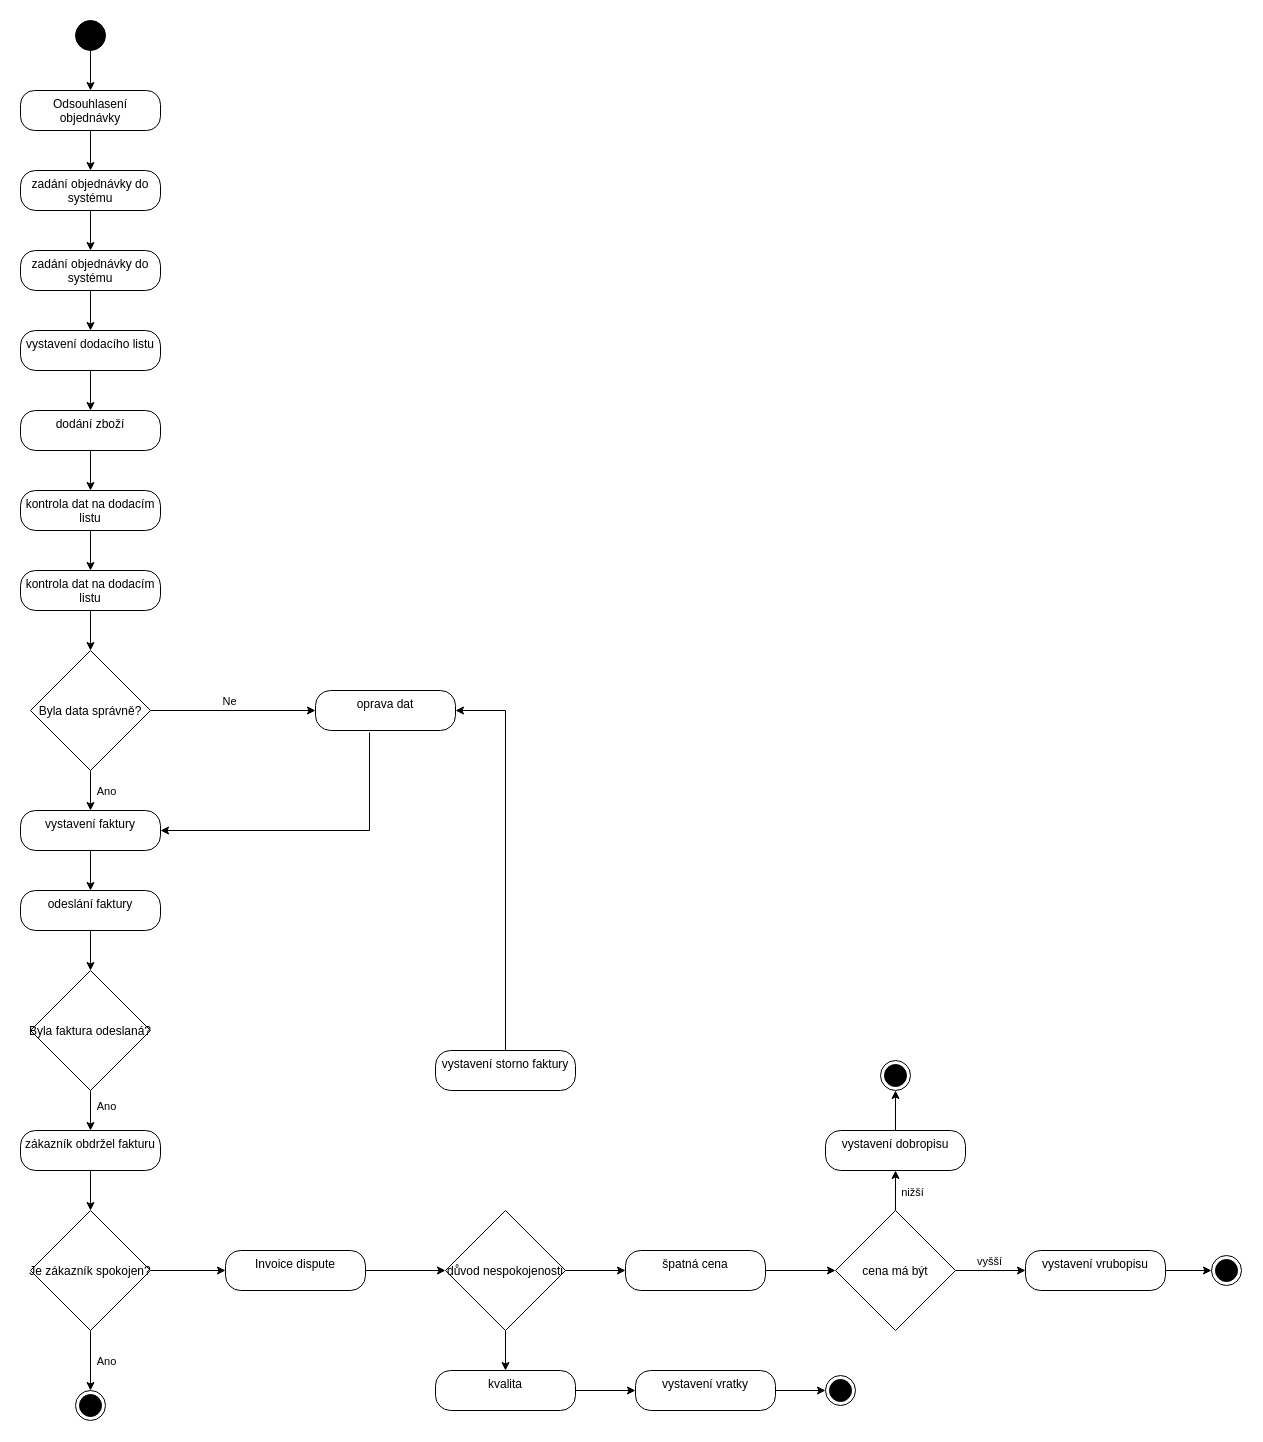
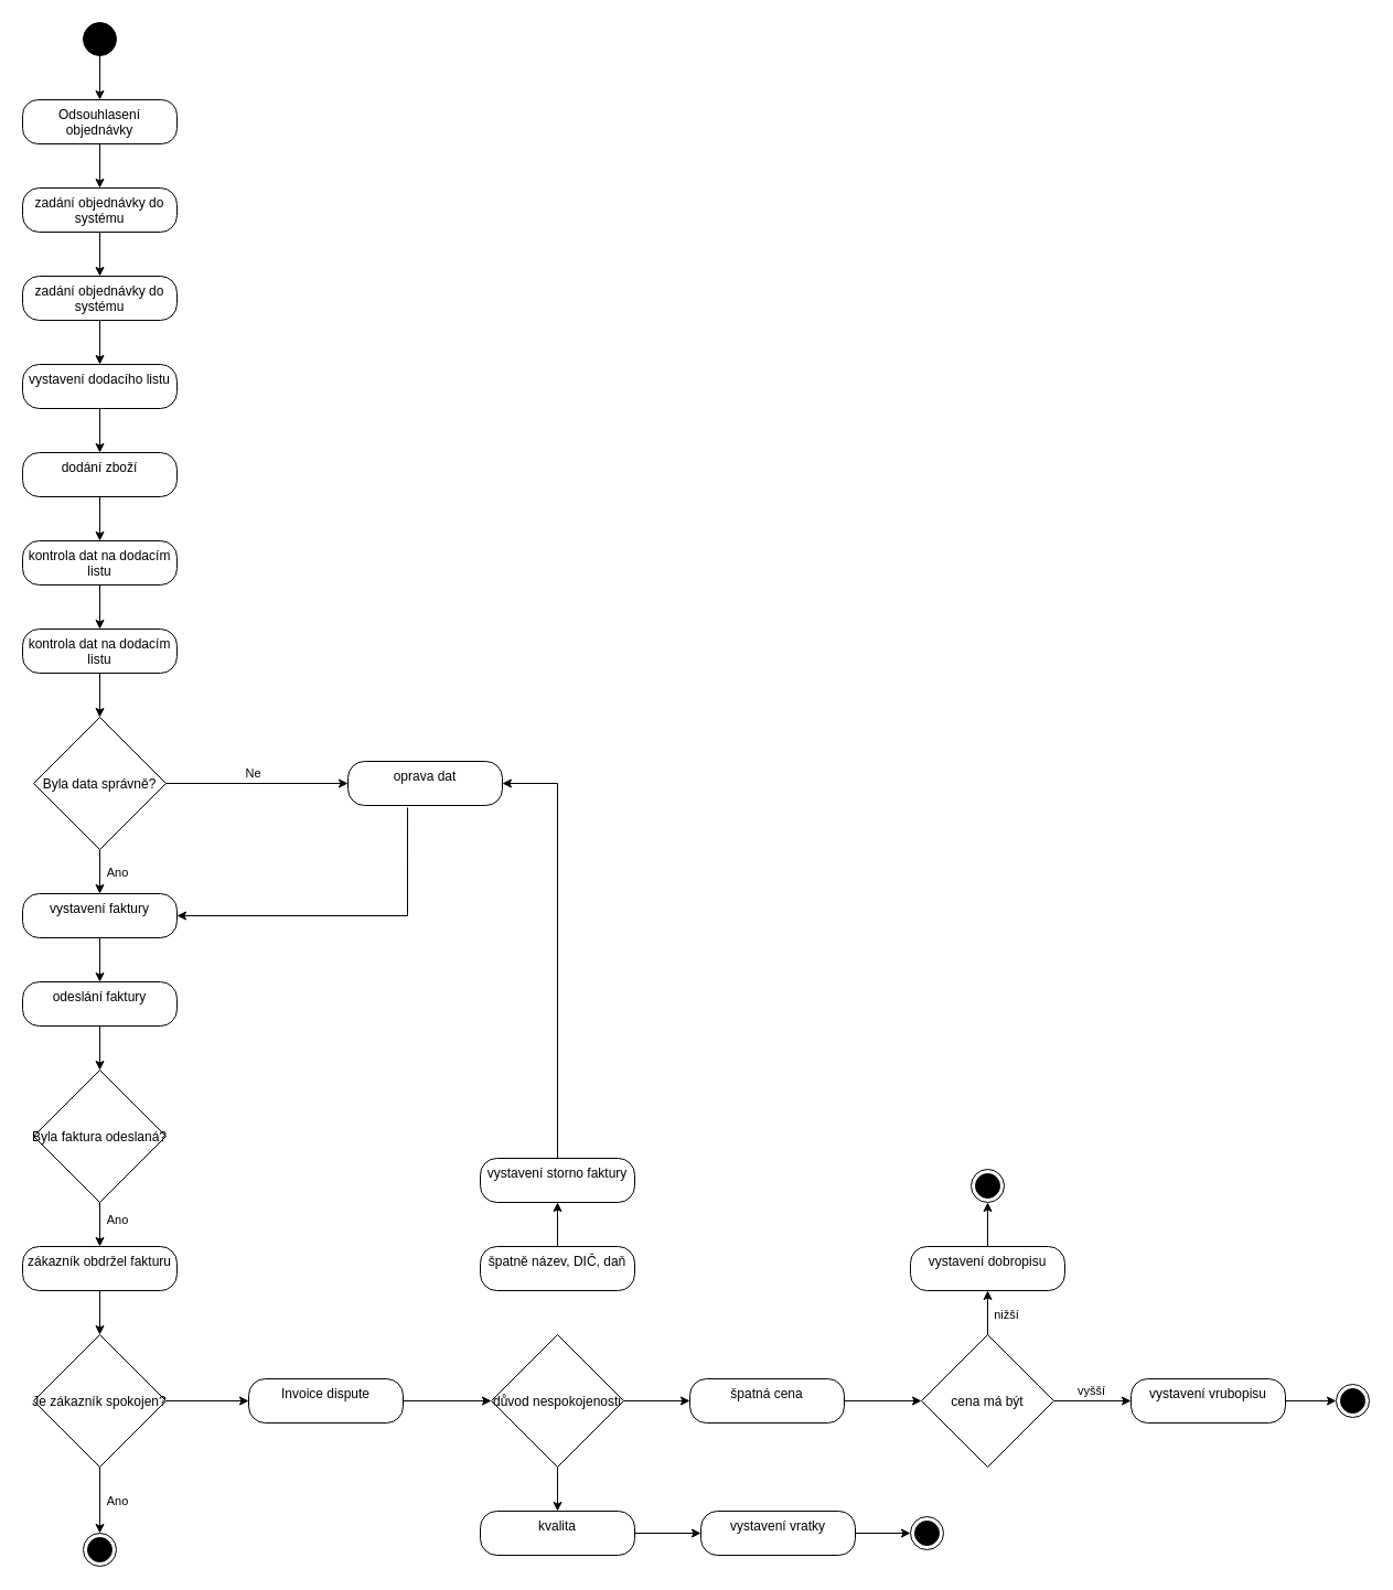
  <mxCell id="0" />
  <mxCell id="1" parent="0" />
  <mxCell id="2" value="" style="edgeStyle=orthogonalEdgeStyle;rounded=0;orthogonalLoop=1;jettySize=auto;html=1;" edge="1" parent="1" source="3" target="5"><mxGeometry relative="1" as="geometry" /></mxCell>
  <mxCell id="3" value="" style="ellipse;fillColor=strokeColor;html=1;" vertex="1" parent="1"><mxGeometry x="75" y="20" width="30" height="30" as="geometry" /></mxCell>
  <mxCell id="4" value="" style="edgeStyle=orthogonalEdgeStyle;rounded=0;orthogonalLoop=1;jettySize=auto;html=1;" edge="1" parent="1" source="5" target="7"><mxGeometry relative="1" as="geometry" /></mxCell>
  <mxCell id="5" value="Odsouhlasení objednávky" style="html=1;align=center;verticalAlign=top;rounded=1;absoluteArcSize=1;arcSize=28;dashed=0;whiteSpace=wrap;" vertex="1" parent="1"><mxGeometry x="20" y="90" width="140" height="40" as="geometry" /></mxCell>
  <mxCell id="6" value="" style="edgeStyle=orthogonalEdgeStyle;rounded=0;orthogonalLoop=1;jettySize=auto;html=1;" edge="1" parent="1" source="7" target="9"><mxGeometry relative="1" as="geometry" /></mxCell>
  <mxCell id="7" value="zadání objednávky do systému" style="html=1;align=center;verticalAlign=top;rounded=1;absoluteArcSize=1;arcSize=30;dashed=0;whiteSpace=wrap;" vertex="1" parent="1"><mxGeometry x="20" y="170" width="140" height="40" as="geometry" /></mxCell>
  <mxCell id="8" value="" style="edgeStyle=orthogonalEdgeStyle;rounded=0;orthogonalLoop=1;jettySize=auto;html=1;" edge="1" parent="1" source="9" target="11"><mxGeometry relative="1" as="geometry" /></mxCell>
  <mxCell id="9" value="zadání objednávky do systému" style="html=1;align=center;verticalAlign=top;rounded=1;absoluteArcSize=1;arcSize=30;dashed=0;whiteSpace=wrap;" vertex="1" parent="1"><mxGeometry x="20" y="250" width="140" height="40" as="geometry" /></mxCell>
  <mxCell id="10" value="" style="edgeStyle=orthogonalEdgeStyle;rounded=0;orthogonalLoop=1;jettySize=auto;html=1;" edge="1" parent="1" source="11" target="13"><mxGeometry relative="1" as="geometry" /></mxCell>
  <mxCell id="11" value="vystavení dodacího listu" style="html=1;align=center;verticalAlign=top;rounded=1;absoluteArcSize=1;arcSize=30;dashed=0;whiteSpace=wrap;" vertex="1" parent="1"><mxGeometry x="20" y="330" width="140" height="40" as="geometry" /></mxCell>
  <mxCell id="12" value="" style="edgeStyle=orthogonalEdgeStyle;rounded=0;orthogonalLoop=1;jettySize=auto;html=1;" edge="1" parent="1" source="13" target="15"><mxGeometry relative="1" as="geometry" /></mxCell>
  <mxCell id="13" value="dodání zboží" style="html=1;align=center;verticalAlign=top;rounded=1;absoluteArcSize=1;arcSize=30;dashed=0;whiteSpace=wrap;" vertex="1" parent="1"><mxGeometry x="20" y="410" width="140" height="40" as="geometry" /></mxCell>
  <mxCell id="14" value="" style="edgeStyle=orthogonalEdgeStyle;rounded=0;orthogonalLoop=1;jettySize=auto;html=1;" edge="1" parent="1" source="15" target="17"><mxGeometry relative="1" as="geometry" /></mxCell>
  <mxCell id="15" value="kontrola dat na dodacím listu" style="html=1;align=center;verticalAlign=top;rounded=1;absoluteArcSize=1;arcSize=30;dashed=0;whiteSpace=wrap;" vertex="1" parent="1"><mxGeometry x="20" y="490" width="140" height="40" as="geometry" /></mxCell>
  <mxCell id="16" value="" style="edgeStyle=orthogonalEdgeStyle;rounded=0;orthogonalLoop=1;jettySize=auto;html=1;" edge="1" parent="1" source="17" target="20"><mxGeometry relative="1" as="geometry" /></mxCell>
  <mxCell id="17" value="kontrola dat na dodacím listu" style="html=1;align=center;verticalAlign=top;rounded=1;absoluteArcSize=1;arcSize=30;dashed=0;whiteSpace=wrap;" vertex="1" parent="1"><mxGeometry x="20" y="570" width="140" height="40" as="geometry" /></mxCell>
  <mxCell id="18" value="" style="edgeStyle=orthogonalEdgeStyle;rounded=0;orthogonalLoop=1;jettySize=auto;html=1;" edge="1" parent="1" source="20" target="22"><mxGeometry relative="1" as="geometry" /></mxCell>
  <mxCell id="19" value="Ano" style="edgeLabel;html=1;align=center;verticalAlign=middle;resizable=0;points=[];" vertex="1" connectable="0" parent="18"><mxGeometry x="-0.2" y="3" relative="1" as="geometry"><mxPoint x="12" y="4" as="offset" /></mxGeometry></mxCell>
  <mxCell id="20" value="Byla data správně?" style="rhombus;" vertex="1" parent="1"><mxGeometry x="30" y="650" width="120" height="120" as="geometry" /></mxCell>
  <mxCell id="21" value="" style="edgeStyle=orthogonalEdgeStyle;rounded=0;orthogonalLoop=1;jettySize=auto;html=1;" edge="1" parent="1" source="22" target="24"><mxGeometry relative="1" as="geometry" /></mxCell>
  <mxCell id="22" value="vystavení faktury" style="html=1;align=center;verticalAlign=top;rounded=1;absoluteArcSize=1;arcSize=30;dashed=0;whiteSpace=wrap;" vertex="1" parent="1"><mxGeometry x="20" y="810" width="140" height="40" as="geometry" /></mxCell>
  <mxCell id="23" value="" style="edgeStyle=orthogonalEdgeStyle;rounded=0;orthogonalLoop=1;jettySize=auto;html=1;" edge="1" parent="1" source="24" target="27"><mxGeometry relative="1" as="geometry" /></mxCell>
  <mxCell id="24" value="odeslání faktury" style="html=1;align=center;verticalAlign=top;rounded=1;absoluteArcSize=1;arcSize=30;dashed=0;whiteSpace=wrap;" vertex="1" parent="1"><mxGeometry x="20" y="890" width="140" height="40" as="geometry" /></mxCell>
  <mxCell id="25" value="" style="edgeStyle=orthogonalEdgeStyle;rounded=0;orthogonalLoop=1;jettySize=auto;html=1;" edge="1" parent="1" source="27" target="29"><mxGeometry relative="1" as="geometry" /></mxCell>
  <mxCell id="26" value="Ano" style="edgeLabel;html=1;align=center;verticalAlign=middle;resizable=0;points=[];" vertex="1" connectable="0" parent="25"><mxGeometry x="-0.25" y="-1" relative="1" as="geometry"><mxPoint x="16" as="offset" /></mxGeometry></mxCell>
  <mxCell id="27" value="Byla faktura odeslaná?" style="rhombus;" vertex="1" parent="1"><mxGeometry x="30" y="970" width="120" height="120" as="geometry" /></mxCell>
  <mxCell id="28" value="" style="edgeStyle=orthogonalEdgeStyle;rounded=0;orthogonalLoop=1;jettySize=auto;html=1;" edge="1" parent="1" source="29" target="33"><mxGeometry relative="1" as="geometry" /></mxCell>
  <mxCell id="29" value="zákazník obdržel fakturu" style="html=1;align=center;verticalAlign=top;rounded=1;absoluteArcSize=1;arcSize=30;dashed=0;whiteSpace=wrap;" vertex="1" parent="1"><mxGeometry x="20" y="1130" width="140" height="40" as="geometry" /></mxCell>
  <mxCell id="30" value="" style="edgeStyle=orthogonalEdgeStyle;rounded=0;orthogonalLoop=1;jettySize=auto;html=1;" edge="1" parent="1" source="33" target="34"><mxGeometry relative="1" as="geometry" /></mxCell>
  <mxCell id="31" value="Ano" style="edgeLabel;html=1;align=center;verticalAlign=middle;resizable=0;points=[];" vertex="1" connectable="0" parent="30"><mxGeometry x="-0.4" y="3" relative="1" as="geometry"><mxPoint x="12" y="12" as="offset" /></mxGeometry></mxCell>
  <mxCell id="32" value="" style="edgeStyle=orthogonalEdgeStyle;rounded=0;orthogonalLoop=1;jettySize=auto;html=1;" edge="1" parent="1" source="33" target="36"><mxGeometry relative="1" as="geometry" /></mxCell>
  <mxCell id="33" value="Je zákazník spokojen?" style="rhombus;" vertex="1" parent="1"><mxGeometry x="30" y="1210" width="120" height="120" as="geometry" /></mxCell>
  <mxCell id="34" value="" style="ellipse;html=1;shape=endState;fillColor=strokeColor;" vertex="1" parent="1"><mxGeometry x="75" y="1390" width="30" height="30" as="geometry" /></mxCell>
  <mxCell id="35" value="" style="edgeStyle=orthogonalEdgeStyle;rounded=0;orthogonalLoop=1;jettySize=auto;html=1;" edge="1" parent="1" source="36" target="39"><mxGeometry relative="1" as="geometry" /></mxCell>
  <mxCell id="36" value="Invoice dispute" style="html=1;align=center;verticalAlign=top;rounded=1;absoluteArcSize=1;arcSize=30;dashed=0;whiteSpace=wrap;" vertex="1" parent="1"><mxGeometry x="225" y="1250" width="140" height="40" as="geometry" /></mxCell>
  <mxCell id="37" value="" style="edgeStyle=orthogonalEdgeStyle;rounded=0;orthogonalLoop=1;jettySize=auto;html=1;" edge="1" parent="1" source="39" target="41"><mxGeometry relative="1" as="geometry" /></mxCell>
  <mxCell id="38" value="" style="edgeStyle=orthogonalEdgeStyle;rounded=0;orthogonalLoop=1;jettySize=auto;html=1;" edge="1" parent="1" source="39" target="46"><mxGeometry relative="1" as="geometry" /></mxCell>
  <mxCell id="39" value="důvod nespokojenosti" style="rhombus;" vertex="1" parent="1"><mxGeometry x="445" y="1210" width="120" height="120" as="geometry" /></mxCell>
  <mxCell id="40" value="" style="edgeStyle=orthogonalEdgeStyle;rounded=0;orthogonalLoop=1;jettySize=auto;html=1;" edge="1" parent="1" source="41" target="43"><mxGeometry relative="1" as="geometry" /></mxCell>
  <mxCell id="41" value="kvalita" style="html=1;align=center;verticalAlign=top;rounded=1;absoluteArcSize=1;arcSize=30;dashed=0;whiteSpace=wrap;" vertex="1" parent="1"><mxGeometry x="435" y="1370" width="140" height="40" as="geometry" /></mxCell>
  <mxCell id="42" value="" style="edgeStyle=orthogonalEdgeStyle;rounded=0;orthogonalLoop=1;jettySize=auto;html=1;" edge="1" parent="1" source="43" target="44"><mxGeometry relative="1" as="geometry" /></mxCell>
  <mxCell id="43" value="vystavení vratky" style="html=1;align=center;verticalAlign=top;rounded=1;absoluteArcSize=1;arcSize=30;dashed=0;whiteSpace=wrap;" vertex="1" parent="1"><mxGeometry x="635" y="1370" width="140" height="40" as="geometry" /></mxCell>
  <mxCell id="44" value="" style="ellipse;html=1;shape=endState;fillColor=strokeColor;" vertex="1" parent="1"><mxGeometry x="825" y="1375" width="30" height="30" as="geometry" /></mxCell>
  <mxCell id="45" value="" style="edgeStyle=orthogonalEdgeStyle;rounded=0;orthogonalLoop=1;jettySize=auto;html=1;" edge="1" parent="1" source="46" target="51"><mxGeometry relative="1" as="geometry" /></mxCell>
  <mxCell id="46" value="špatná cena" style="html=1;align=center;verticalAlign=top;rounded=1;absoluteArcSize=1;arcSize=30;dashed=0;whiteSpace=wrap;" vertex="1" parent="1"><mxGeometry x="625" y="1250" width="140" height="40" as="geometry" /></mxCell>
  <mxCell id="47" value="" style="edgeStyle=orthogonalEdgeStyle;rounded=0;orthogonalLoop=1;jettySize=auto;html=1;" edge="1" parent="1" source="51" target="53"><mxGeometry relative="1" as="geometry" /></mxCell>
  <mxCell id="48" value="vyšší" style="edgeLabel;html=1;align=center;verticalAlign=middle;resizable=0;points=[];" vertex="1" connectable="0" parent="47"><mxGeometry x="-0.044" y="1" relative="1" as="geometry"><mxPoint y="-9" as="offset" /></mxGeometry></mxCell>
  <mxCell id="49" value="" style="edgeStyle=orthogonalEdgeStyle;rounded=0;orthogonalLoop=1;jettySize=auto;html=1;" edge="1" parent="1" source="51" target="56"><mxGeometry relative="1" as="geometry" /></mxCell>
  <mxCell id="50" value="nižší" style="edgeLabel;html=1;align=center;verticalAlign=middle;resizable=0;points=[];" vertex="1" connectable="0" parent="49"><mxGeometry x="-0.05" y="1" relative="1" as="geometry"><mxPoint x="17" as="offset" /></mxGeometry></mxCell>
  <mxCell id="51" value="cena má být" style="rhombus;" vertex="1" parent="1"><mxGeometry x="835" y="1210" width="120" height="120" as="geometry" /></mxCell>
  <mxCell id="52" value="" style="edgeStyle=orthogonalEdgeStyle;rounded=0;orthogonalLoop=1;jettySize=auto;html=1;" edge="1" parent="1" source="53" target="54"><mxGeometry relative="1" as="geometry" /></mxCell>
  <mxCell id="53" value="vystavení vrubopisu" style="html=1;align=center;verticalAlign=top;rounded=1;absoluteArcSize=1;arcSize=30;dashed=0;whiteSpace=wrap;" vertex="1" parent="1"><mxGeometry x="1025" y="1250" width="140" height="40" as="geometry" /></mxCell>
  <mxCell id="54" value="" style="ellipse;html=1;shape=endState;fillColor=strokeColor;" vertex="1" parent="1"><mxGeometry x="1211" y="1255" width="30" height="30" as="geometry" /></mxCell>
  <mxCell id="55" value="" style="edgeStyle=orthogonalEdgeStyle;rounded=0;orthogonalLoop=1;jettySize=auto;html=1;" edge="1" parent="1" source="56" target="57"><mxGeometry relative="1" as="geometry" /></mxCell>
  <mxCell id="56" value="vystavení dobropisu" style="html=1;align=center;verticalAlign=top;rounded=1;absoluteArcSize=1;arcSize=30;dashed=0;whiteSpace=wrap;" vertex="1" parent="1"><mxGeometry x="825" y="1130" width="140" height="40" as="geometry" /></mxCell>
  <mxCell id="57" value="" style="ellipse;html=1;shape=endState;fillColor=strokeColor;" vertex="1" parent="1"><mxGeometry x="880" y="1060" width="30" height="30" as="geometry" /></mxCell>
+ <mxCell id="58" value="" style="edgeStyle=orthogonalEdgeStyle;rounded=0;orthogonalLoop=1;jettySize=auto;html=1;" edge="1" parent="1" source="59" target="60"><mxGeometry relative="1" as="geometry" /></mxCell>
+ <mxCell id="59" value="špatně název, DIČ, daň" style="html=1;align=center;verticalAlign=top;rounded=1;absoluteArcSize=1;arcSize=30;dashed=0;whiteSpace=wrap;" vertex="1" parent="1"><mxGeometry x="435" y="1130" width="140" height="40" as="geometry" /></mxCell>
  <mxCell id="60" value="vystavení storno faktury" style="html=1;align=center;verticalAlign=top;rounded=1;absoluteArcSize=1;arcSize=30;dashed=0;whiteSpace=wrap;" vertex="1" parent="1"><mxGeometry x="435" y="1050" width="140" height="40" as="geometry" /></mxCell>
  <mxCell id="61" value="oprava dat" style="html=1;align=center;verticalAlign=top;rounded=1;absoluteArcSize=1;arcSize=30;dashed=0;whiteSpace=wrap;" vertex="1" parent="1"><mxGeometry x="315" y="690" width="140" height="40" as="geometry" /></mxCell>
  <mxCell id="62" value="" style="rounded=0;orthogonalLoop=1;jettySize=auto;html=1;entryX=0;entryY=0.5;entryDx=0;entryDy=0;" edge="1" parent="1" source="20" target="61"><mxGeometry relative="1" as="geometry"><mxPoint x="100" y="780" as="sourcePoint" /><mxPoint x="100" y="820" as="targetPoint" /></mxGeometry></mxCell>
  <mxCell id="63" value="Ne" style="edgeLabel;html=1;align=center;verticalAlign=middle;resizable=0;points=[];" vertex="1" connectable="0" parent="62"><mxGeometry x="-0.2" y="3" relative="1" as="geometry"><mxPoint x="12" y="-7" as="offset" /></mxGeometry></mxCell>
  <mxCell id="64" value="" style="rounded=0;orthogonalLoop=1;jettySize=auto;html=1;exitX=0.386;exitY=1.05;exitDx=0;exitDy=0;exitPerimeter=0;edgeStyle=orthogonalEdgeStyle;entryX=1;entryY=0.5;entryDx=0;entryDy=0;" edge="1" parent="1" source="61" target="22"><mxGeometry relative="1" as="geometry"><mxPoint x="355" y="800" as="sourcePoint" /><mxPoint x="369" y="820" as="targetPoint" /><Array as="points"><mxPoint x="369" y="830" /></Array></mxGeometry></mxCell>
  <mxCell id="65" value="" style="rounded=0;orthogonalLoop=1;jettySize=auto;html=1;exitX=0.5;exitY=0;exitDx=0;exitDy=0;edgeStyle=orthogonalEdgeStyle;entryX=1;entryY=0.5;entryDx=0;entryDy=0;" edge="1" parent="1" source="60" target="61"><mxGeometry relative="1" as="geometry"><mxPoint x="505" y="1040" as="sourcePoint" /><mxPoint x="505" y="710" as="targetPoint" /></mxGeometry></mxCell>
